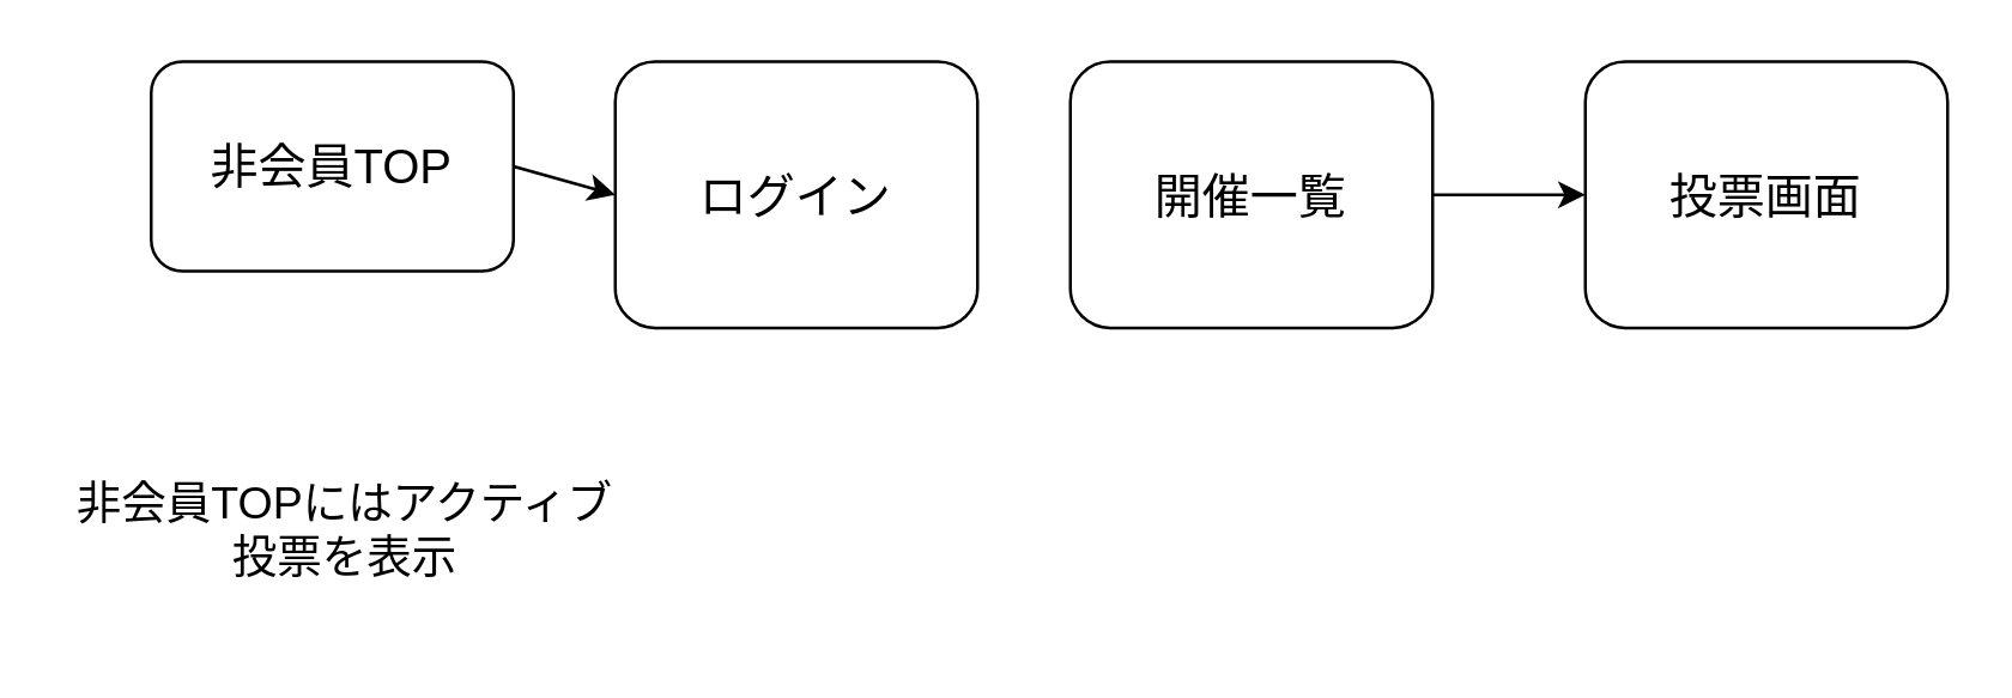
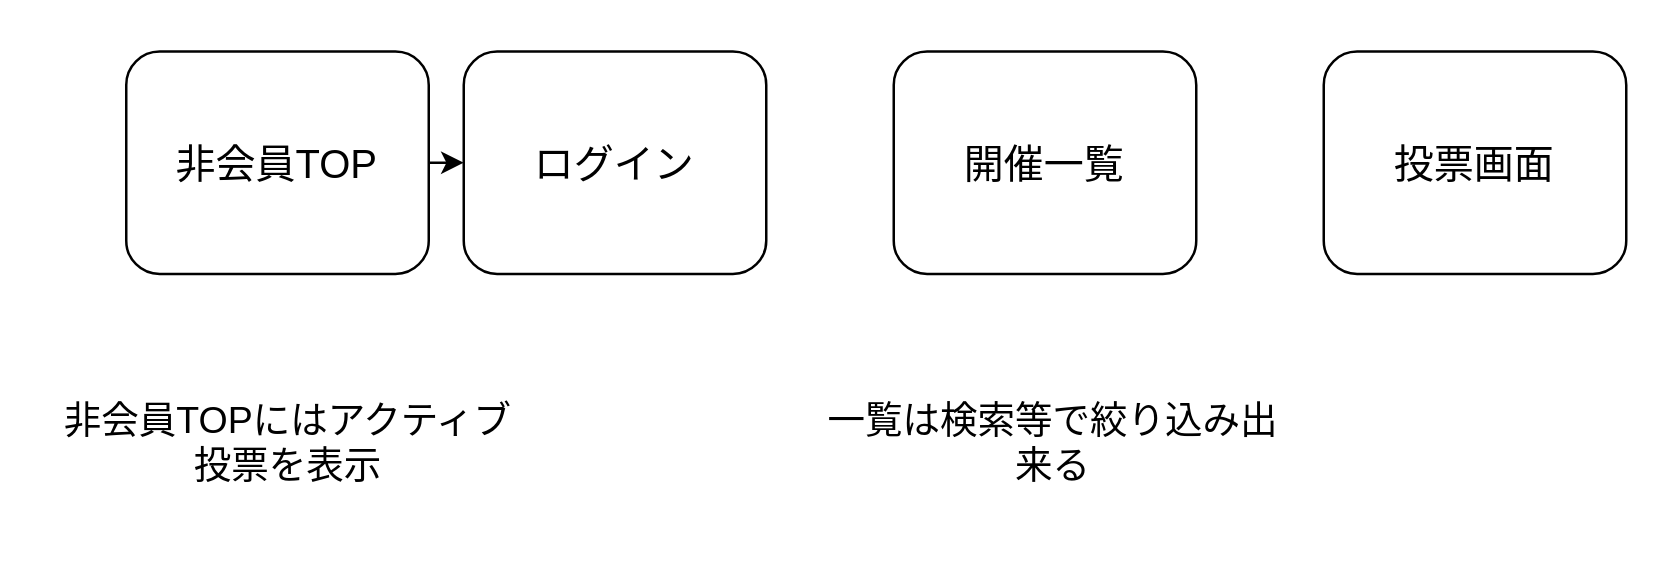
  <mxCell id="0" />
  <mxCell id="1" parent="0" />
- <mxCell id="2" value="ログイン" style="rounded=1;whiteSpace=wrap;html=1;fontSize=16;" parent="1" vertex="1"><mxGeometry x="205" y="20" width="121" height="89" as="geometry" /></mxCell>
+ <mxCell id="2" value="ログイン" style="rounded=1;whiteSpace=wrap;html=1;fontSize=16;" parent="1" vertex="1"><mxGeometry x="185" y="20" width="121" height="89" as="geometry" /></mxCell>
  <mxCell id="3" value="開催一覧" style="rounded=1;whiteSpace=wrap;html=1;fontSize=16;" vertex="1" parent="1"><mxGeometry x="357" y="20" width="121" height="89" as="geometry" /></mxCell>
  <mxCell id="4" value="投票画面" style="rounded=1;whiteSpace=wrap;html=1;fontSize=16;" vertex="1" parent="1"><mxGeometry x="529" y="20" width="121" height="89" as="geometry" /></mxCell>
- <mxCell id="5" value="" style="endArrow=classic;html=1;rounded=0;entryX=0;entryY=0.5;entryDx=0;entryDy=0;exitX=1;exitY=0.5;exitDx=0;exitDy=0;" edge="1" parent="1" source="3" target="4"><mxGeometry width="50" height="50" relative="1" as="geometry"><mxPoint x="439" y="185" as="sourcePoint" /><mxPoint x="489" y="135" as="targetPoint" /></mxGeometry></mxCell>
- <mxCell id="6" value="非会員TOP" style="rounded=1;whiteSpace=wrap;html=1;fontSize=16;" vertex="1" parent="1"><mxGeometry x="50" y="20" width="121" height="70" as="geometry" /></mxCell>
+ <mxCell id="6" value="非会員TOP" style="rounded=1;whiteSpace=wrap;html=1;fontSize=16;" vertex="1" parent="1"><mxGeometry x="50" y="20" width="121" height="89" as="geometry" /></mxCell>
  <mxCell id="7" value="" style="endArrow=classic;html=1;rounded=0;entryX=0;entryY=0.5;entryDx=0;entryDy=0;exitX=1;exitY=0.5;exitDx=0;exitDy=0;" edge="1" parent="1" source="6" target="2"><mxGeometry width="50" height="50" relative="1" as="geometry"><mxPoint x="130" y="171" as="sourcePoint" /><mxPoint x="180" y="121" as="targetPoint" /></mxGeometry></mxCell>
  <mxCell id="8" value="非会員TOPにはアクティブ投票を表示" style="text;html=1;strokeColor=none;fillColor=none;align=center;verticalAlign=middle;whiteSpace=wrap;rounded=0;fontSize=15;" vertex="1" parent="1"><mxGeometry x="20" y="141" width="190" height="70" as="geometry" /></mxCell>
+ <mxCell id="9" value="一覧は検索等で絞り込み出来る" style="text;html=1;strokeColor=none;fillColor=none;align=center;verticalAlign=middle;whiteSpace=wrap;rounded=0;fontSize=15;" vertex="1" parent="1"><mxGeometry x="326" y="141" width="190" height="70" as="geometry" /></mxCell>
